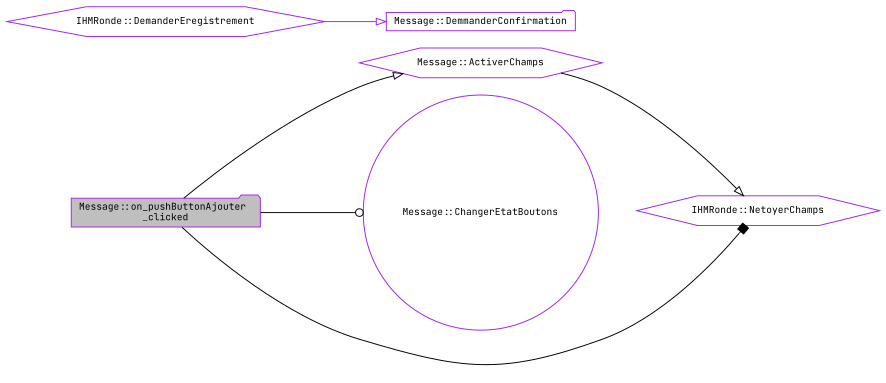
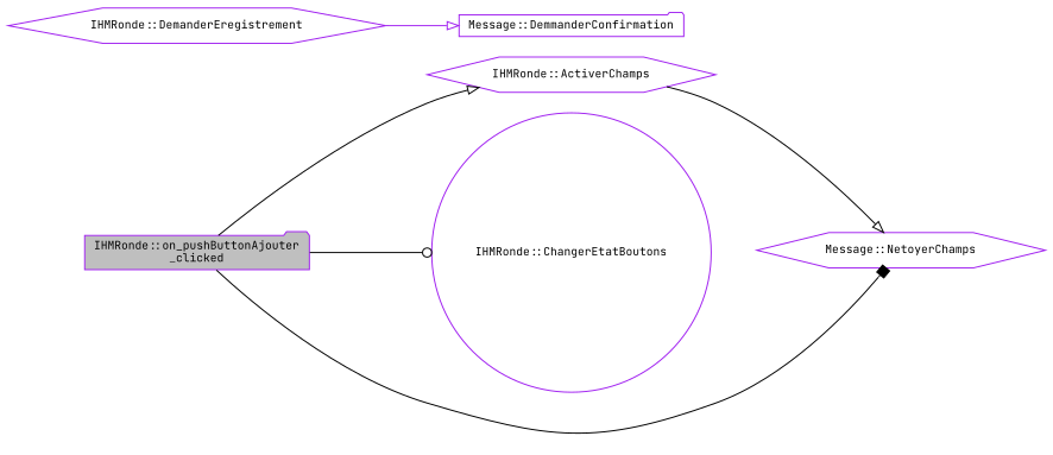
  digraph {
    fontname="JetBrains Mono"
    rankdir=LR
    node [color=purple fillcolor=white fontname="JetBrains Mono" fontsize=10 shape=hexagon style=filled]
    edge [arrowhead=onormal color=black fontname="JetBrains Mono" fontsize=10 labelfontname=Helvetica labelfontsize=10 style=solid]
-   n1 [fillcolor=grey75 fontcolor=black height=0.2 label="Message::on_pushButtonAjouter\l_clicked" shape=folder width=0.4]
-   n2 [height=0.2 label="Message::ActiverChamps" width=0.4]
-   n3 [height=0.2 label="Message::ChangerEtatBoutons" shape=circle width=0.4]
-   n4 [height=0.2 label="IHMRonde::NetoyerChamps" width=0.4]
+   n1 [fillcolor=grey75 fontcolor=black height=0.2 label="IHMRonde::on_pushButtonAjouter\l_clicked" shape=folder width=0.4]
+   n2 [height=0.2 label="IHMRonde::ActiverChamps" width=0.4]
+   n3 [height=0.2 label="IHMRonde::ChangerEtatBoutons" shape=circle width=0.4]
+   n4 [height=0.2 label="Message::NetoyerChamps" width=0.4]
    n5 [height=0.2 label="IHMRonde::DemanderEregistrement" width=0.4]
    n6 [height=0.2 label="Message::DemmanderConfirmation" shape=folder width=0.4]
    n1 -> n2
    n1 -> n3 [arrowhead=odot]
    n1 -> n4 [arrowhead=box]
    n2 -> n4
    n5 -> n6 [color=purple]
  }
